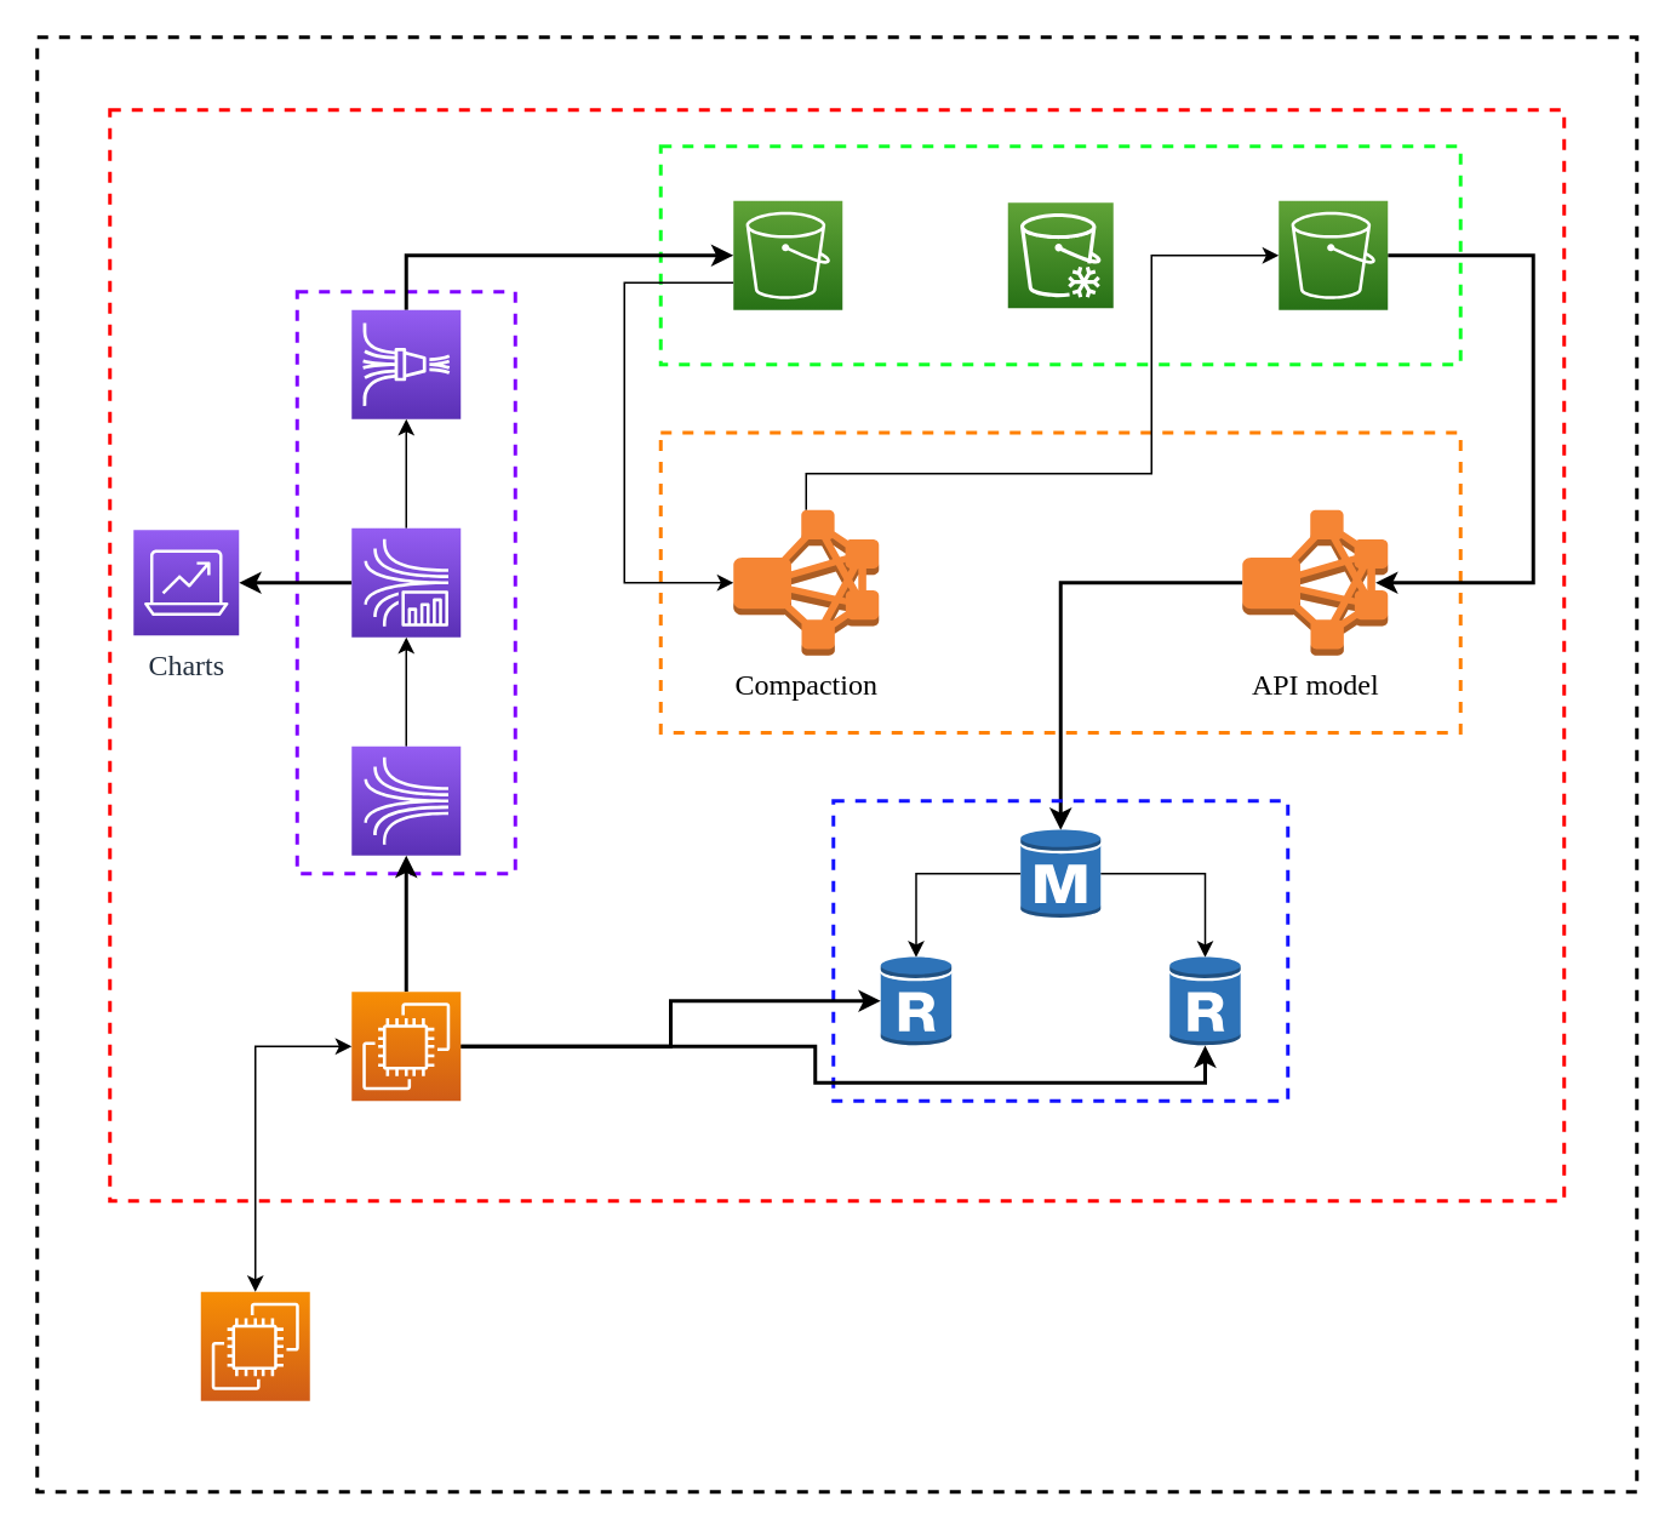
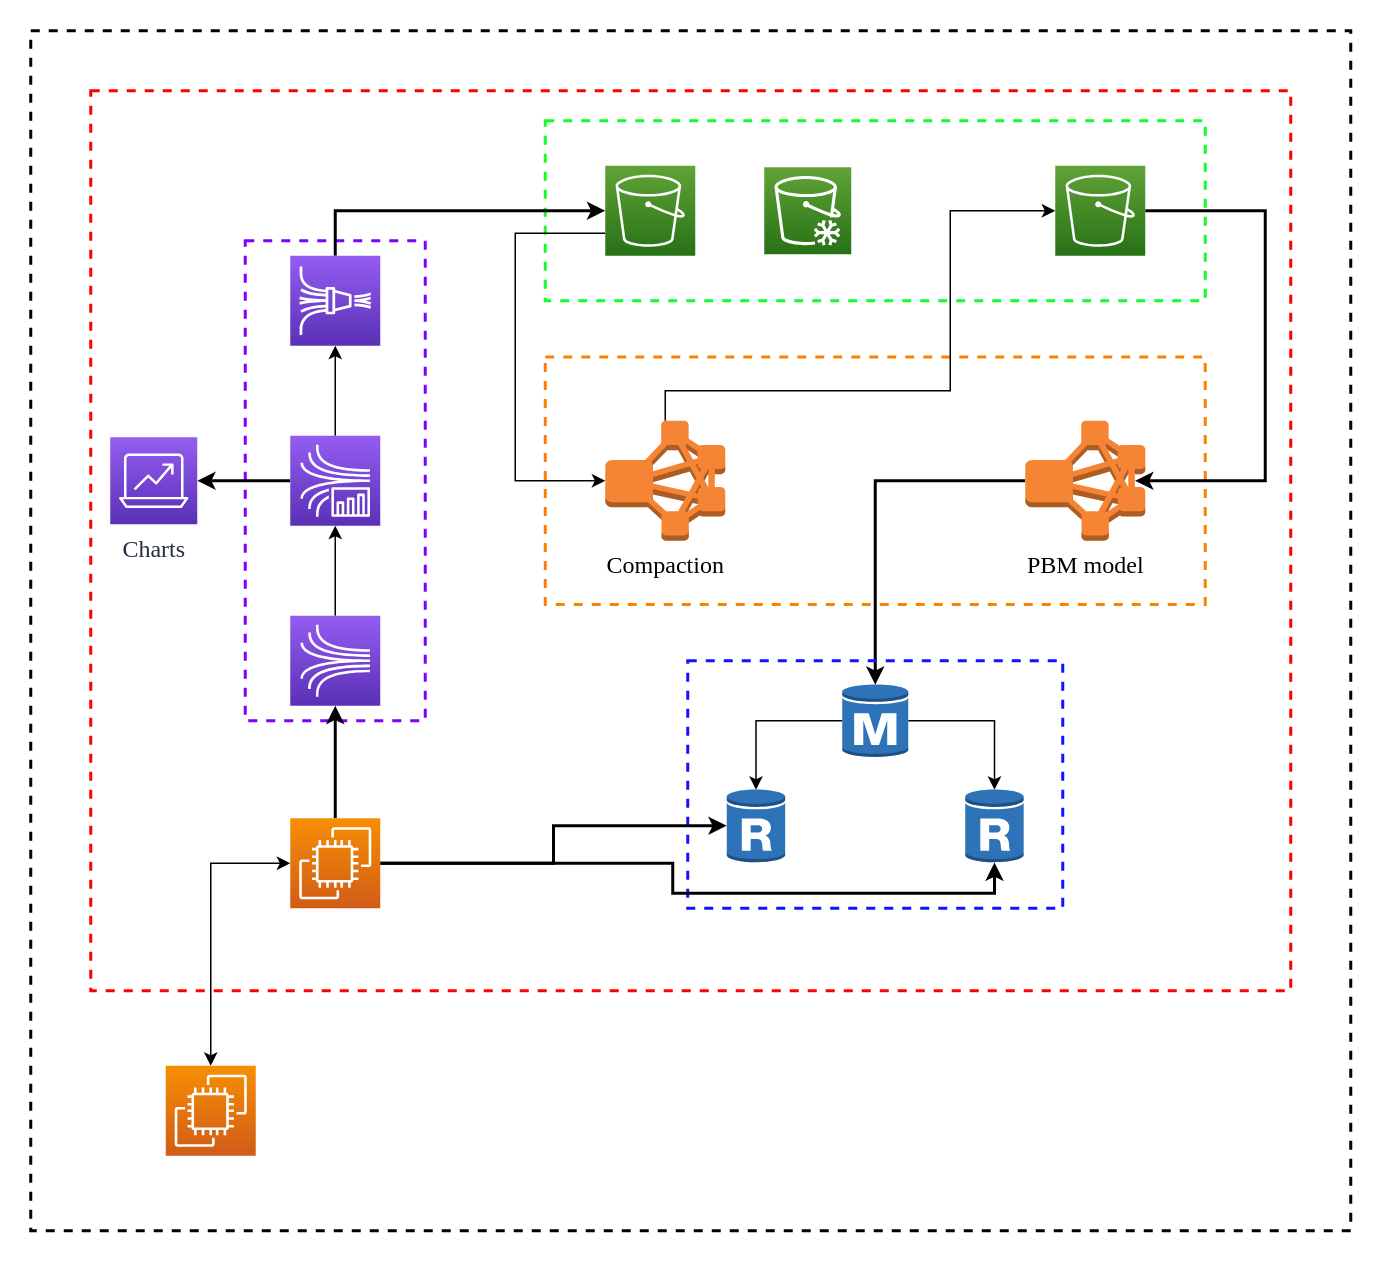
  <mxCell id="0" />
  <mxCell id="1" parent="0" />
  <mxCell id="2" value="" style="rounded=0;whiteSpace=wrap;html=1;dashed=1;strokeColor=#000000;strokeWidth=2;fillColor=none;" vertex="1" parent="1"><mxGeometry x="20" y="20" width="880" height="800" as="geometry" /></mxCell>
  <mxCell id="3" value="" style="rounded=0;whiteSpace=wrap;html=1;dashed=1;strokeColor=#FF0000;strokeWidth=2;fillColor=none;" parent="1" vertex="1"><mxGeometry x="60" width="800" height="600" as="geometry" y="60" /></mxCell>
  <mxCell id="4" value="" style="rounded=0;whiteSpace=wrap;html=1;dashed=1;fontFamily=Times New Roman;fontSize=16;fontColor=default;strokeColor=#7F00FF;strokeWidth=2;fillColor=none;align=left;" parent="1" vertex="1"><mxGeometry x="163" y="160" width="120" height="320" as="geometry" /></mxCell>
  <mxCell id="5" value="" style="rounded=0;whiteSpace=wrap;html=1;dashed=1;fontFamily=Times New Roman;fontSize=16;fontColor=default;strokeColor=#FF8000;strokeWidth=2;fillColor=none;align=left;" parent="1" vertex="1"><mxGeometry x="363" y="237.5" width="440" height="165" as="geometry" /></mxCell>
  <mxCell id="6" style="edgeStyle=orthogonalEdgeStyle;rounded=0;orthogonalLoop=1;jettySize=auto;html=1;exitX=0;exitY=0.5;exitDx=0;exitDy=0;exitPerimeter=0;entryX=0.5;entryY=0.02;entryDx=0;entryDy=0;entryPerimeter=0;fontFamily=Times New Roman;fontSize=16;fontColor=default;strokeWidth=2;" parent="1" source="7" target="17" edge="1"><mxGeometry relative="1" as="geometry" /></mxCell>
- <mxCell id="7" value="&lt;font face=&quot;Times New Roman&quot; style=&quot;font-size: 16px;&quot;&gt;API model&lt;/font&gt;" style="outlineConnect=0;dashed=0;verticalLabelPosition=bottom;verticalAlign=top;align=center;html=1;shape=mxgraph.aws3.emr_cluster;fillColor=#F58534;gradientColor=none;fontFamily=Helvetica;fontSize=12;fontColor=default;strokeColor=#FF0000;strokeWidth=2;" parent="1" vertex="1"><mxGeometry x="683" y="280" width="80" height="80" as="geometry" /></mxCell>
+ <mxCell id="7" value="&lt;font face=&quot;Times New Roman&quot; style=&quot;font-size: 16px;&quot;&gt;PBM model&lt;/font&gt;" style="outlineConnect=0;dashed=0;verticalLabelPosition=bottom;verticalAlign=top;align=center;html=1;shape=mxgraph.aws3.emr_cluster;fillColor=#F58534;gradientColor=none;fontFamily=Helvetica;fontSize=12;fontColor=default;strokeColor=#FF0000;strokeWidth=2;" parent="1" vertex="1"><mxGeometry x="683" y="280" width="80" height="80" as="geometry" /></mxCell>
  <mxCell id="8" value="" style="rounded=0;whiteSpace=wrap;html=1;dashed=1;fontFamily=Times New Roman;fontSize=16;fontColor=default;strokeColor=#0FFF27;strokeWidth=2;fillColor=none;align=left;" parent="1" vertex="1"><mxGeometry x="363" y="80" width="440" height="120" as="geometry" /></mxCell>
  <mxCell id="9" style="edgeStyle=orthogonalEdgeStyle;rounded=0;orthogonalLoop=1;jettySize=auto;html=1;exitX=0;exitY=0.75;exitDx=0;exitDy=0;exitPerimeter=0;entryX=0;entryY=0.5;entryDx=0;entryDy=0;entryPerimeter=0;fontFamily=Times New Roman;fontSize=16;fontColor=default;strokeWidth=1;" parent="1" source="10" target="21" edge="1"><mxGeometry relative="1" as="geometry"><Array as="points"><mxPoint x="343" y="155" /><mxPoint x="343" y="320" /></Array></mxGeometry></mxCell>
  <mxCell id="10" value="&lt;font style=&quot;font-size: 16px&quot; color=&quot;#ffffff&quot;&gt;Raw data&lt;/font&gt;" style="sketch=0;points=[[0,0,0],[0.25,0,0],[0.5,0,0],[0.75,0,0],[1,0,0],[0,1,0],[0.25,1,0],[0.5,1,0],[0.75,1,0],[1,1,0],[0,0.25,0],[0,0.5,0],[0,0.75,0],[1,0.25,0],[1,0.5,0],[1,0.75,0]];outlineConnect=0;fontColor=#232F3E;gradientColor=#60A337;gradientDirection=north;fillColor=#277116;strokeColor=#ffffff;dashed=0;verticalLabelPosition=bottom;verticalAlign=top;align=center;html=1;fontSize=12;fontStyle=0;aspect=fixed;shape=mxgraph.aws4.resourceIcon;resIcon=mxgraph.aws4.s3;fontFamily=Times New Roman;" parent="1" vertex="1"><mxGeometry x="403" y="110" width="60" height="60" as="geometry" /></mxCell>
  <mxCell id="11" style="edgeStyle=orthogonalEdgeStyle;rounded=0;orthogonalLoop=1;jettySize=auto;html=1;exitX=1;exitY=0.5;exitDx=0;exitDy=0;exitPerimeter=0;entryX=0.915;entryY=0.5;entryDx=0;entryDy=0;entryPerimeter=0;fontFamily=Times New Roman;fontSize=16;fontColor=default;strokeWidth=2;" parent="1" source="12" target="7" edge="1"><mxGeometry relative="1" as="geometry"><Array as="points"><mxPoint x="843" y="140" /><mxPoint x="843" y="320" /></Array></mxGeometry></mxCell>
  <mxCell id="12" value="&lt;font style=&quot;font-size: 16px&quot; color=&quot;#ffffff&quot;&gt;Compacted data&lt;/font&gt;" style="sketch=0;points=[[0,0,0],[0.25,0,0],[0.5,0,0],[0.75,0,0],[1,0,0],[0,1,0],[0.25,1,0],[0.5,1,0],[0.75,1,0],[1,1,0],[0,0.25,0],[0,0.5,0],[0,0.75,0],[1,0.25,0],[1,0.5,0],[1,0.75,0]];outlineConnect=0;fontColor=#232F3E;gradientColor=#60A337;gradientDirection=north;fillColor=#277116;strokeColor=#ffffff;dashed=0;verticalLabelPosition=bottom;verticalAlign=top;align=center;html=1;fontSize=12;fontStyle=0;aspect=fixed;shape=mxgraph.aws4.resourceIcon;resIcon=mxgraph.aws4.s3;fontFamily=Times New Roman;" parent="1" vertex="1"><mxGeometry x="703" y="110" width="60" height="60" as="geometry" /></mxCell>
- <mxCell id="13" value="&lt;font style=&quot;font-size: 16px&quot; color=&quot;#ffffff&quot;&gt;Archive&lt;/font&gt;" style="sketch=0;points=[[0,0,0],[0.25,0,0],[0.5,0,0],[0.75,0,0],[1,0,0],[0,1,0],[0.25,1,0],[0.5,1,0],[0.75,1,0],[1,1,0],[0,0.25,0],[0,0.5,0],[0,0.75,0],[1,0.25,0],[1,0.5,0],[1,0.75,0]];outlineConnect=0;fontColor=#232F3E;gradientColor=#60A337;gradientDirection=north;fillColor=#277116;strokeColor=#ffffff;dashed=0;verticalLabelPosition=bottom;verticalAlign=top;align=center;html=1;fontSize=12;fontStyle=0;aspect=fixed;shape=mxgraph.aws4.resourceIcon;resIcon=mxgraph.aws4.glacier;fontFamily=Times New Roman;" parent="1" vertex="1"><mxGeometry x="554" y="111" width="58" height="58" as="geometry" /></mxCell>
+ <mxCell id="13" value="&lt;font style=&quot;font-size: 16px&quot; color=&quot;#ffffff&quot;&gt;Archive&lt;/font&gt;" style="sketch=0;points=[[0,0,0],[0.25,0,0],[0.5,0,0],[0.75,0,0],[1,0,0],[0,1,0],[0.25,1,0],[0.5,1,0],[0.75,1,0],[1,1,0],[0,0.25,0],[0,0.5,0],[0,0.75,0],[1,0.25,0],[1,0.5,0],[1,0.75,0]];outlineConnect=0;fontColor=#232F3E;gradientColor=#60A337;gradientDirection=north;fillColor=#277116;strokeColor=#ffffff;dashed=0;verticalLabelPosition=bottom;verticalAlign=top;align=center;html=1;fontSize=12;fontStyle=0;aspect=fixed;shape=mxgraph.aws4.resourceIcon;resIcon=mxgraph.aws4.glacier;fontFamily=Times New Roman;" parent="1" vertex="1"><mxGeometry x="509" y="111" width="58" height="58" as="geometry" /></mxCell>
  <mxCell id="14" value="" style="rounded=0;whiteSpace=wrap;html=1;dashed=1;fontFamily=Times New Roman;fontSize=16;fontColor=default;strokeColor=#1212FF;strokeWidth=2;fillColor=none;align=left;" parent="1" vertex="1"><mxGeometry x="458" y="440" width="250" height="165" as="geometry" /></mxCell>
  <mxCell id="15" style="edgeStyle=orthogonalEdgeStyle;rounded=0;orthogonalLoop=1;jettySize=auto;html=1;exitX=1;exitY=0.5;exitDx=0;exitDy=0;exitPerimeter=0;entryX=0.5;entryY=0.02;entryDx=0;entryDy=0;entryPerimeter=0;fontFamily=Times New Roman;fontSize=16;fontColor=default;" parent="1" source="17" target="19" edge="1"><mxGeometry relative="1" as="geometry" /></mxCell>
  <mxCell id="16" style="edgeStyle=orthogonalEdgeStyle;rounded=0;orthogonalLoop=1;jettySize=auto;html=1;exitX=0;exitY=0.5;exitDx=0;exitDy=0;exitPerimeter=0;entryX=0.5;entryY=0.02;entryDx=0;entryDy=0;entryPerimeter=0;fontFamily=Times New Roman;fontSize=16;fontColor=default;" parent="1" source="17" target="18" edge="1"><mxGeometry relative="1" as="geometry" /></mxCell>
  <mxCell id="17" value="" style="outlineConnect=0;dashed=0;verticalLabelPosition=bottom;verticalAlign=top;align=center;html=1;shape=mxgraph.aws3.rds_db_instance;fillColor=#2E73B8;gradientColor=none;fontFamily=Times New Roman;fontSize=16;fontColor=default;strokeColor=#0FFF27;strokeWidth=2;" parent="1" vertex="1"><mxGeometry x="561" y="455" width="44" height="50" as="geometry" /></mxCell>
  <mxCell id="18" value="" style="outlineConnect=0;dashed=0;verticalLabelPosition=bottom;verticalAlign=top;align=center;html=1;shape=mxgraph.aws3.rds_db_instance_read_replica;fillColor=#2E73B8;gradientColor=none;fontFamily=Times New Roman;fontSize=16;fontColor=default;strokeColor=#1212FF;strokeWidth=2;" parent="1" vertex="1"><mxGeometry x="484" y="525" width="39" height="50" as="geometry" /></mxCell>
  <mxCell id="19" value="" style="outlineConnect=0;dashed=0;verticalLabelPosition=bottom;verticalAlign=top;align=center;html=1;shape=mxgraph.aws3.rds_db_instance_read_replica;fillColor=#2E73B8;gradientColor=none;fontFamily=Times New Roman;fontSize=16;fontColor=default;strokeColor=#1212FF;strokeWidth=2;" parent="1" vertex="1"><mxGeometry x="643" y="525" width="39" height="50" as="geometry" /></mxCell>
  <mxCell id="20" style="edgeStyle=orthogonalEdgeStyle;rounded=0;orthogonalLoop=1;jettySize=auto;html=1;exitX=0.5;exitY=0;exitDx=0;exitDy=0;exitPerimeter=0;entryX=0;entryY=0.5;entryDx=0;entryDy=0;entryPerimeter=0;fontFamily=Times New Roman;fontSize=16;fontColor=default;strokeWidth=1;" parent="1" source="21" target="12" edge="1"><mxGeometry relative="1" as="geometry"><Array as="points"><mxPoint x="443" y="260" /><mxPoint x="633" y="260" /><mxPoint x="633" y="140" /></Array></mxGeometry></mxCell>
  <mxCell id="21" value="&lt;font face=&quot;Times New Roman&quot; style=&quot;font-size: 16px;&quot;&gt;Compaction&lt;/font&gt;" style="outlineConnect=0;dashed=0;verticalLabelPosition=bottom;verticalAlign=top;align=center;html=1;shape=mxgraph.aws3.emr_cluster;fillColor=#F58534;gradientColor=none;fontFamily=Helvetica;fontSize=12;fontColor=default;strokeColor=#FF0000;strokeWidth=2;" parent="1" vertex="1"><mxGeometry x="403" y="280" width="80" height="80" as="geometry" /></mxCell>
  <mxCell id="22" style="edgeStyle=orthogonalEdgeStyle;rounded=0;orthogonalLoop=1;jettySize=auto;html=1;exitX=0.5;exitY=0;exitDx=0;exitDy=0;exitPerimeter=0;entryX=0.5;entryY=1;entryDx=0;entryDy=0;entryPerimeter=0;fontFamily=Times New Roman;fontSize=16;fontColor=default;strokeWidth=1;" parent="1" source="23" target="26" edge="1"><mxGeometry relative="1" as="geometry" /></mxCell>
  <mxCell id="23" value="" style="sketch=0;points=[[0,0,0],[0.25,0,0],[0.5,0,0],[0.75,0,0],[1,0,0],[0,1,0],[0.25,1,0],[0.5,1,0],[0.75,1,0],[1,1,0],[0,0.25,0],[0,0.5,0],[0,0.75,0],[1,0.25,0],[1,0.5,0],[1,0.75,0]];outlineConnect=0;fontColor=#232F3E;gradientColor=#945DF2;gradientDirection=north;fillColor=#5A30B5;strokeColor=#ffffff;dashed=0;verticalLabelPosition=bottom;verticalAlign=top;align=center;html=1;fontSize=12;fontStyle=0;aspect=fixed;shape=mxgraph.aws4.resourceIcon;resIcon=mxgraph.aws4.kinesis;fontFamily=Times New Roman;" parent="1" vertex="1"><mxGeometry x="193" y="410" width="60" height="60" as="geometry" /></mxCell>
  <mxCell id="24" style="edgeStyle=orthogonalEdgeStyle;rounded=0;orthogonalLoop=1;jettySize=auto;html=1;exitX=0.5;exitY=0;exitDx=0;exitDy=0;exitPerimeter=0;fontFamily=Times New Roman;fontSize=16;fontColor=default;strokeWidth=1;" parent="1" source="26" target="28" edge="1"><mxGeometry relative="1" as="geometry" /></mxCell>
  <mxCell id="25" style="edgeStyle=orthogonalEdgeStyle;rounded=0;orthogonalLoop=1;jettySize=auto;html=1;exitX=0;exitY=0.5;exitDx=0;exitDy=0;exitPerimeter=0;entryX=1;entryY=0.5;entryDx=0;entryDy=0;entryPerimeter=0;fontFamily=Times New Roman;fontSize=15;fontColor=default;strokeWidth=2;" parent="1" source="26" target="34" edge="1"><mxGeometry relative="1" as="geometry" /></mxCell>
  <mxCell id="26" value="" style="sketch=0;points=[[0,0,0],[0.25,0,0],[0.5,0,0],[0.75,0,0],[1,0,0],[0,1,0],[0.25,1,0],[0.5,1,0],[0.75,1,0],[1,1,0],[0,0.25,0],[0,0.5,0],[0,0.75,0],[1,0.25,0],[1,0.5,0],[1,0.75,0]];outlineConnect=0;fontColor=#232F3E;gradientColor=#945DF2;gradientDirection=north;fillColor=#5A30B5;strokeColor=#ffffff;dashed=0;verticalLabelPosition=bottom;verticalAlign=top;align=center;html=1;fontSize=12;fontStyle=0;aspect=fixed;shape=mxgraph.aws4.resourceIcon;resIcon=mxgraph.aws4.kinesis_data_analytics;fontFamily=Times New Roman;" parent="1" vertex="1"><mxGeometry x="193" y="290" width="60" height="60" as="geometry" /></mxCell>
  <mxCell id="27" style="edgeStyle=orthogonalEdgeStyle;rounded=0;orthogonalLoop=1;jettySize=auto;html=1;exitX=0.5;exitY=0;exitDx=0;exitDy=0;exitPerimeter=0;entryX=0;entryY=0.5;entryDx=0;entryDy=0;entryPerimeter=0;fontFamily=Times New Roman;fontSize=16;fontColor=default;strokeWidth=2;" parent="1" source="28" target="10" edge="1"><mxGeometry relative="1" as="geometry" /></mxCell>
  <mxCell id="28" value="" style="sketch=0;points=[[0,0,0],[0.25,0,0],[0.5,0,0],[0.75,0,0],[1,0,0],[0,1,0],[0.25,1,0],[0.5,1,0],[0.75,1,0],[1,1,0],[0,0.25,0],[0,0.5,0],[0,0.75,0],[1,0.25,0],[1,0.5,0],[1,0.75,0]];outlineConnect=0;fontColor=#232F3E;gradientColor=#945DF2;gradientDirection=north;fillColor=#5A30B5;strokeColor=#ffffff;dashed=0;verticalLabelPosition=bottom;verticalAlign=top;align=center;html=1;fontSize=12;fontStyle=0;aspect=fixed;shape=mxgraph.aws4.resourceIcon;resIcon=mxgraph.aws4.kinesis_data_firehose;fontFamily=Times New Roman;" parent="1" vertex="1"><mxGeometry x="193" y="170" width="60" height="60" as="geometry" /></mxCell>
  <mxCell id="29" style="edgeStyle=orthogonalEdgeStyle;rounded=0;orthogonalLoop=1;jettySize=auto;html=1;exitX=0.5;exitY=0;exitDx=0;exitDy=0;exitPerimeter=0;entryX=0.5;entryY=1;entryDx=0;entryDy=0;entryPerimeter=0;fontFamily=Times New Roman;fontSize=15;fontColor=default;strokeWidth=2;" parent="1" source="32" target="23" edge="1"><mxGeometry relative="1" as="geometry" /></mxCell>
  <mxCell id="30" style="edgeStyle=orthogonalEdgeStyle;rounded=0;orthogonalLoop=1;jettySize=auto;html=1;exitX=1;exitY=0.5;exitDx=0;exitDy=0;exitPerimeter=0;entryX=0;entryY=0.5;entryDx=0;entryDy=0;entryPerimeter=0;fontFamily=Times New Roman;fontSize=16;fontColor=default;strokeWidth=2;" parent="1" source="32" target="18" edge="1"><mxGeometry relative="1" as="geometry" /></mxCell>
  <mxCell id="31" style="edgeStyle=orthogonalEdgeStyle;rounded=0;orthogonalLoop=1;jettySize=auto;html=1;entryX=0.5;entryY=0.99;entryDx=0;entryDy=0;entryPerimeter=0;fontFamily=Times New Roman;fontSize=16;fontColor=default;strokeWidth=2;" parent="1" source="32" target="19" edge="1"><mxGeometry relative="1" as="geometry" /></mxCell>
  <mxCell id="32" value="&lt;font style=&quot;font-size: 15px&quot; color=&quot;#ffffff&quot;&gt;Flask API&lt;/font&gt;" style="sketch=0;points=[[0,0,0],[0.25,0,0],[0.5,0,0],[0.75,0,0],[1,0,0],[0,1,0],[0.25,1,0],[0.5,1,0],[0.75,1,0],[1,1,0],[0,0.25,0],[0,0.5,0],[0,0.75,0],[1,0.25,0],[1,0.5,0],[1,0.75,0]];outlineConnect=0;fontColor=#232F3E;gradientColor=#F78E04;gradientDirection=north;fillColor=#D05C17;strokeColor=#ffffff;dashed=0;verticalLabelPosition=bottom;verticalAlign=top;align=center;html=1;fontSize=12;fontStyle=0;aspect=fixed;shape=mxgraph.aws4.resourceIcon;resIcon=mxgraph.aws4.ec2;fontFamily=Times New Roman;" parent="1" vertex="1"><mxGeometry x="193" y="545" width="60" height="60" as="geometry" /></mxCell>
  <mxCell id="33" value="&lt;font style=&quot;font-size: 15px&quot; color=&quot;#ffffff&quot;&gt;Requests&lt;br&gt;generator&lt;/font&gt;" style="sketch=0;points=[[0,0,0],[0.25,0,0],[0.5,0,0],[0.75,0,0],[1,0,0],[0,1,0],[0.25,1,0],[0.5,1,0],[0.75,1,0],[1,1,0],[0,0.25,0],[0,0.5,0],[0,0.75,0],[1,0.25,0],[1,0.5,0],[1,0.75,0]];outlineConnect=0;fontColor=#232F3E;gradientColor=#F78E04;gradientDirection=north;fillColor=#D05C17;strokeColor=#ffffff;dashed=0;verticalLabelPosition=bottom;verticalAlign=top;align=center;html=1;fontSize=12;fontStyle=0;aspect=fixed;shape=mxgraph.aws4.resourceIcon;resIcon=mxgraph.aws4.ec2;fontFamily=Times New Roman;" parent="1" vertex="1"><mxGeometry x="110" y="710" width="60" height="60" as="geometry" /></mxCell>
  <mxCell id="34" value="&lt;font style=&quot;font-size: 16px;&quot;&gt;Charts&lt;/font&gt;" style="sketch=0;points=[[0,0,0],[0.25,0,0],[0.5,0,0],[0.75,0,0],[1,0,0],[0,1,0],[0.25,1,0],[0.5,1,0],[0.75,1,0],[1,1,0],[0,0.25,0],[0,0.5,0],[0,0.75,0],[1,0.25,0],[1,0.5,0],[1,0.75,0]];outlineConnect=0;fontColor=#232F3E;gradientColor=#945DF2;gradientDirection=north;fillColor=#5A30B5;strokeColor=#ffffff;dashed=0;verticalLabelPosition=bottom;verticalAlign=top;align=center;html=1;fontSize=12;fontStyle=0;aspect=fixed;shape=mxgraph.aws4.resourceIcon;resIcon=mxgraph.aws4.analytics;fontFamily=Times New Roman;" parent="1" vertex="1"><mxGeometry x="73" y="291" width="58" height="58" as="geometry" /></mxCell>
  <mxCell id="35" value="" style="endArrow=classic;startArrow=classic;html=1;rounded=0;fontColor=#FFFFFF;entryX=0;entryY=0.5;entryDx=0;entryDy=0;entryPerimeter=0;exitX=0.5;exitY=0;exitDx=0;exitDy=0;exitPerimeter=0;edgeStyle=orthogonalEdgeStyle;" edge="1" parent="1" source="33" target="32"><mxGeometry width="50" height="50" relative="1" as="geometry"><mxPoint x="100" y="640" as="sourcePoint" /><mxPoint x="150" y="590" as="targetPoint" /><Array as="points"><mxPoint x="140" y="575" /></Array></mxGeometry></mxCell>
